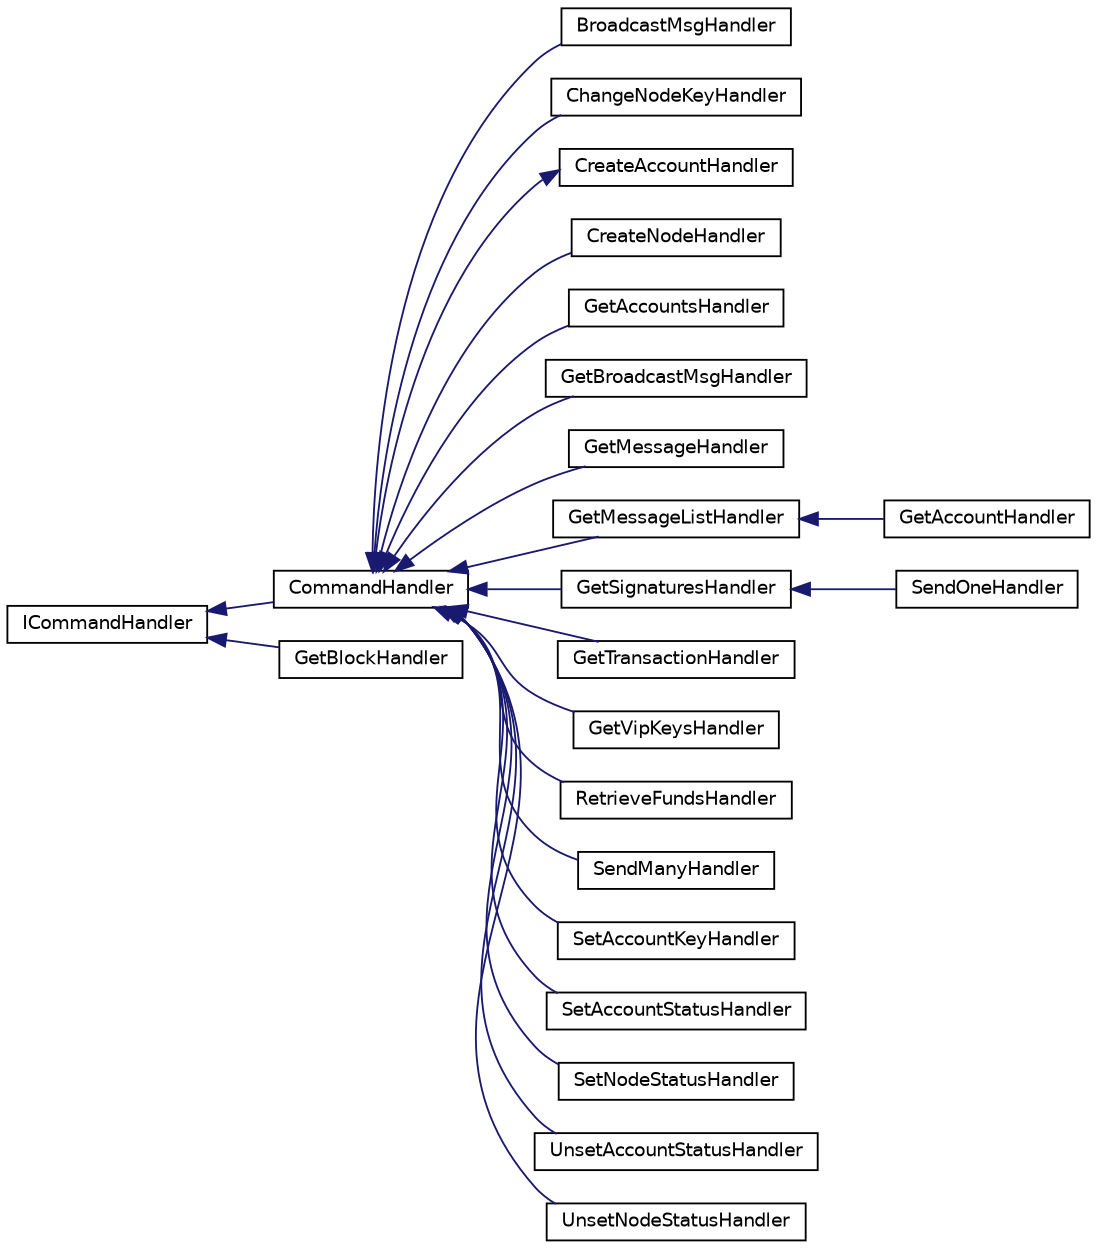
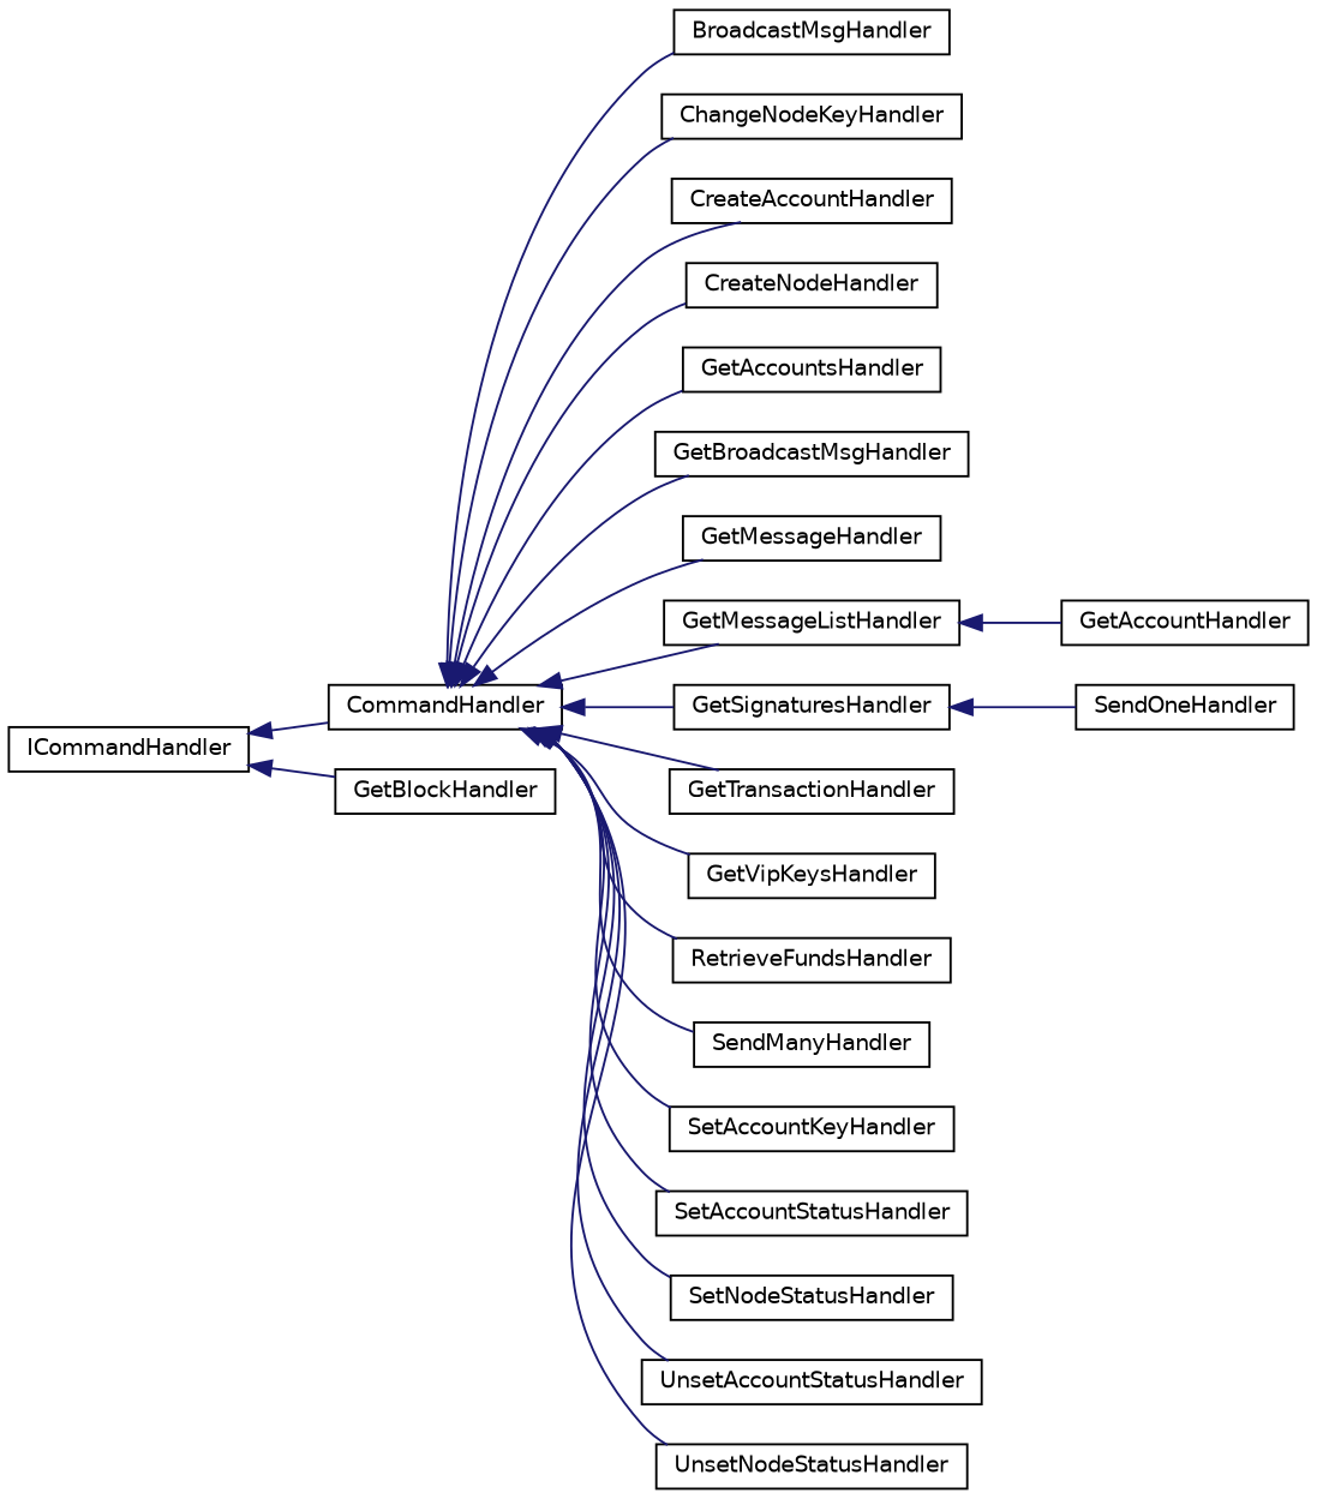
  digraph {
    rankdir=LR
    node [color=black fillcolor=white fontname=Helvetica fontsize=10 shape=record style=filled]
    edge [color=midnightblue dir=back fontname=Helvetica fontsize=10 labelfontname=Helvetica labelfontsize=10 style=solid]
    n1 [height=0.2 label=ICommandHandler width=0.4]
    n2 [height=0.2 label=CommandHandler width=0.4]
    n3 [height=0.2 label=GetBlockHandler width=0.4]
    n4 [height=0.2 label=BroadcastMsgHandler width=0.4]
    n5 [height=0.2 label=ChangeNodeKeyHandler width=0.4]
    n6 [height=0.2 label=CreateAccountHandler width=0.4]
    n7 [height=0.2 label=CreateNodeHandler width=0.4]
    n8 [height=0.2 label=GetAccountsHandler width=0.4]
    n9 [height=0.2 label=GetBroadcastMsgHandler width=0.4]
    n10 [height=0.2 label=GetMessageHandler width=0.4]
    n11 [height=0.2 label=GetMessageListHandler width=0.4]
    n12 [height=0.2 label=GetSignaturesHandler width=0.4]
    n13 [height=0.2 label=GetTransactionHandler width=0.4]
    n14 [height=0.2 label=GetVipKeysHandler width=0.4]
    n15 [height=0.2 label=RetrieveFundsHandler width=0.4]
    n16 [height=0.2 label=SendManyHandler width=0.4]
    n17 [height=0.2 label=SetAccountKeyHandler width=0.4]
    n18 [height=0.2 label=SetAccountStatusHandler width=0.4]
    n19 [height=0.2 label=SetNodeStatusHandler width=0.4]
    n20 [height=0.2 label=UnsetAccountStatusHandler width=0.4]
    n21 [height=0.2 label=UnsetNodeStatusHandler width=0.4]
    n22 [height=0.2 label=GetAccountHandler width=0.4]
    n23 [height=0.2 label=SendOneHandler width=0.4]
    n1 -> n2
    n1 -> n3
    n2 -> n4
    n2 -> n5
-   n6 -> n2
+   n2 -> n6
    n2 -> n7
    n2 -> n8
    n2 -> n9
    n2 -> n10
    n2 -> n11
    n2 -> n12
    n2 -> n13
    n2 -> n14
    n2 -> n15
    n2 -> n16
    n2 -> n17
    n2 -> n18
    n2 -> n19
    n2 -> n20
    n2 -> n21
    n11 -> n22
    n12 -> n23
  }
